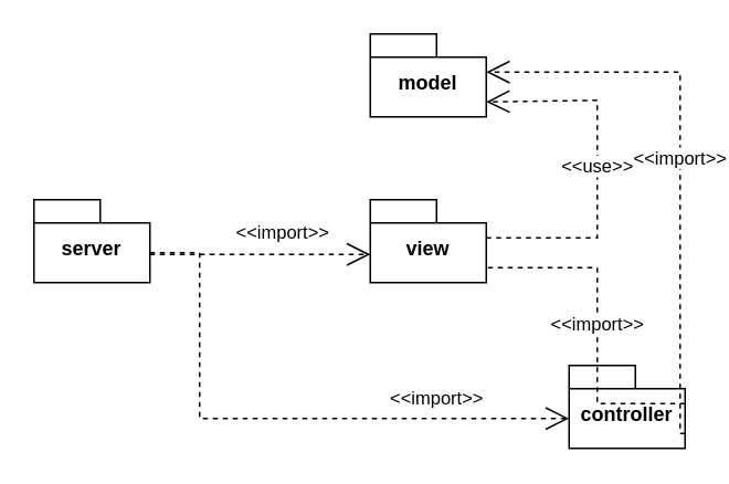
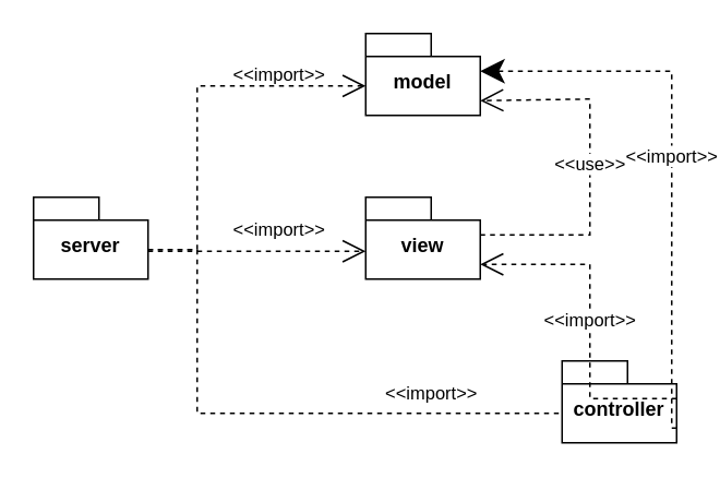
  <mxCell id="0" />
  <mxCell id="1" parent="0" />
  <mxCell id="2" value="server" style="shape=folder;fontStyle=1;spacingTop=10;tabWidth=40;tabHeight=14;tabPosition=left;html=1;whiteSpace=wrap;shadow=0;" vertex="1" parent="1"><mxGeometry x="20" y="120" width="70" height="50" as="geometry" /></mxCell>
  <mxCell id="3" value="model" style="shape=folder;fontStyle=1;spacingTop=10;tabWidth=40;tabHeight=14;tabPosition=left;html=1;whiteSpace=wrap;shadow=0;" vertex="1" parent="1"><mxGeometry x="223" y="20" width="70" height="50" as="geometry" /></mxCell>
  <mxCell id="4" value="view" style="shape=folder;fontStyle=1;spacingTop=10;tabWidth=40;tabHeight=14;tabPosition=left;html=1;whiteSpace=wrap;shadow=0;" vertex="1" parent="1"><mxGeometry x="223" y="120" width="70" height="50" as="geometry" /></mxCell>
  <mxCell id="5" value="controller" style="shape=folder;fontStyle=1;spacingTop=10;tabWidth=40;tabHeight=14;tabPosition=left;html=1;whiteSpace=wrap;shadow=0;" vertex="1" parent="1"><mxGeometry x="343" y="220" width="70" height="50" as="geometry" /></mxCell>
  <mxCell id="6" value="&amp;lt;&amp;lt;import&amp;gt;&amp;gt;" style="endArrow=open;endSize=12;dashed=1;html=1;rounded=0;exitX=0;exitY=0;exitDx=70;exitDy=32;exitPerimeter=0;entryX=0;entryY=0;entryDx=0;entryDy=32;entryPerimeter=0;shadow=0;" edge="1" parent="1"><mxGeometry x="0.203" y="13" width="160" relative="1" as="geometry"><mxPoint x="90" y="153" as="sourcePoint" /><mxPoint x="223" y="153" as="targetPoint" /><mxPoint as="offset" /></mxGeometry></mxCell>
- <mxCell id="8" value="&amp;lt;&amp;lt;import&amp;gt;&amp;gt;" style="endArrow=open;endSize=12;dashed=1;html=1;rounded=0;exitX=0;exitY=0;exitDx=70;exitDy=32;exitPerimeter=0;entryX=0;entryY=0;entryDx=0;entryDy=32;entryPerimeter=0;shadow=0;" edge="1" parent="1" source="2" target="5"><mxGeometry x="0.545" y="12" width="160" relative="1" as="geometry"><mxPoint x="50" y="250" as="sourcePoint" /><mxPoint x="210" y="250" as="targetPoint" /><Array as="points"><mxPoint x="120" y="152" /><mxPoint x="120" y="252" /></Array><mxPoint as="offset" /></mxGeometry></mxCell>
+ <mxCell id="7" value="&amp;lt;&amp;lt;import&amp;gt;&amp;gt;" style="endArrow=open;endSize=12;dashed=1;html=1;rounded=0;exitX=0;exitY=0;exitDx=70;exitDy=32;exitPerimeter=0;entryX=0;entryY=0;entryDx=0;entryDy=32;entryPerimeter=0;shadow=0;" edge="1" parent="1" source="2" target="3"><mxGeometry x="0.545" y="7" width="160" relative="1" as="geometry"><mxPoint x="50" y="320" as="sourcePoint" /><mxPoint x="210" y="320" as="targetPoint" /><Array as="points"><mxPoint x="120" y="152" /><mxPoint x="120" y="52" /></Array><mxPoint as="offset" /></mxGeometry></mxCell>
+ <mxCell id="8" value="&amp;lt;&amp;lt;import&amp;gt;&amp;gt;" style="endArrow=none;endSize=12;dashed=1;html=1;rounded=0;exitX=0;exitY=0;exitDx=70;exitDy=32;exitPerimeter=0;entryX=0;entryY=0;entryDx=0;entryDy=32;entryPerimeter=0;shadow=0;" edge="1" parent="1" source="2" target="5"><mxGeometry x="0.545" y="12" width="160" relative="1" as="geometry"><mxPoint x="50" y="250" as="sourcePoint" /><mxPoint x="210" y="250" as="targetPoint" /><Array as="points"><mxPoint x="120" y="152" /><mxPoint x="120" y="252" /></Array><mxPoint as="offset" /></mxGeometry></mxCell>
  <mxCell id="9" value="&amp;lt;&amp;lt;use&amp;gt;&amp;gt;" style="endArrow=open;endSize=12;dashed=1;html=1;rounded=0;exitX=0;exitY=0;exitDx=70;exitDy=23;exitPerimeter=0;entryX=0;entryY=0;entryDx=70;entryDy=41;entryPerimeter=0;shadow=0;" edge="1" parent="1"><mxGeometry x="0.014" width="160" relative="1" as="geometry"><mxPoint x="293" y="143" as="sourcePoint" /><mxPoint x="293" y="61" as="targetPoint" /><Array as="points"><mxPoint x="360" y="143" /><mxPoint x="360" y="60" /></Array><mxPoint as="offset" /></mxGeometry></mxCell>
- <mxCell id="10" value="&amp;lt;&amp;lt;import&amp;gt;&amp;gt;" style="endArrow=none;endSize=12;dashed=1;html=1;rounded=0;exitX=0;exitY=0;exitDx=70;exitDy=23;exitPerimeter=0;entryX=0;entryY=0;entryDx=70;entryDy=41;entryPerimeter=0;shadow=0;" edge="1" parent="1" source="5" target="4"><mxGeometry x="-0.001" width="160" relative="1" as="geometry"><mxPoint x="320" y="244.71" as="sourcePoint" /><mxPoint x="480" y="244.71" as="targetPoint" /><Array as="points"><mxPoint x="360" y="243" /><mxPoint x="360" y="161" /></Array><mxPoint as="offset" /></mxGeometry></mxCell>
- <mxCell id="11" value="&amp;lt;&amp;lt;import&amp;gt;&amp;gt;" style="endArrow=open;endSize=12;dashed=1;html=1;rounded=0;exitX=0;exitY=0;exitDx=70;exitDy=41;exitPerimeter=0;entryX=0;entryY=0;entryDx=70;entryDy=23;entryPerimeter=0;shadow=0;" edge="1" parent="1" source="5" target="3"><mxGeometry width="160" relative="1" as="geometry"><mxPoint x="330" y="270" as="sourcePoint" /><mxPoint x="490" y="270" as="targetPoint" /><Array as="points"><mxPoint x="410" y="261" /><mxPoint x="410" y="43" /></Array></mxGeometry></mxCell>
+ <mxCell id="10" value="&amp;lt;&amp;lt;import&amp;gt;&amp;gt;" style="endArrow=open;endSize=12;dashed=1;html=1;rounded=0;exitX=0;exitY=0;exitDx=70;exitDy=23;exitPerimeter=0;entryX=0;entryY=0;entryDx=70;entryDy=41;entryPerimeter=0;shadow=0;" edge="1" parent="1" source="5" target="4"><mxGeometry x="-0.001" width="160" relative="1" as="geometry"><mxPoint x="320" y="244.71" as="sourcePoint" /><mxPoint x="480" y="244.71" as="targetPoint" /><Array as="points"><mxPoint x="360" y="243" /><mxPoint x="360" y="161" /></Array><mxPoint as="offset" /></mxGeometry></mxCell>
+ <mxCell id="11" value="&amp;lt;&amp;lt;import&amp;gt;&amp;gt;" style="endArrow=classic;endSize=12;dashed=1;html=1;rounded=0;exitX=0;exitY=0;exitDx=70;exitDy=41;exitPerimeter=0;entryX=0;entryY=0;entryDx=70;entryDy=23;entryPerimeter=0;shadow=0;" edge="1" parent="1" source="5" target="3"><mxGeometry width="160" relative="1" as="geometry"><mxPoint x="330" y="270" as="sourcePoint" /><mxPoint x="490" y="270" as="targetPoint" /><Array as="points"><mxPoint x="410" y="261" /><mxPoint x="410" y="43" /></Array></mxGeometry></mxCell>
